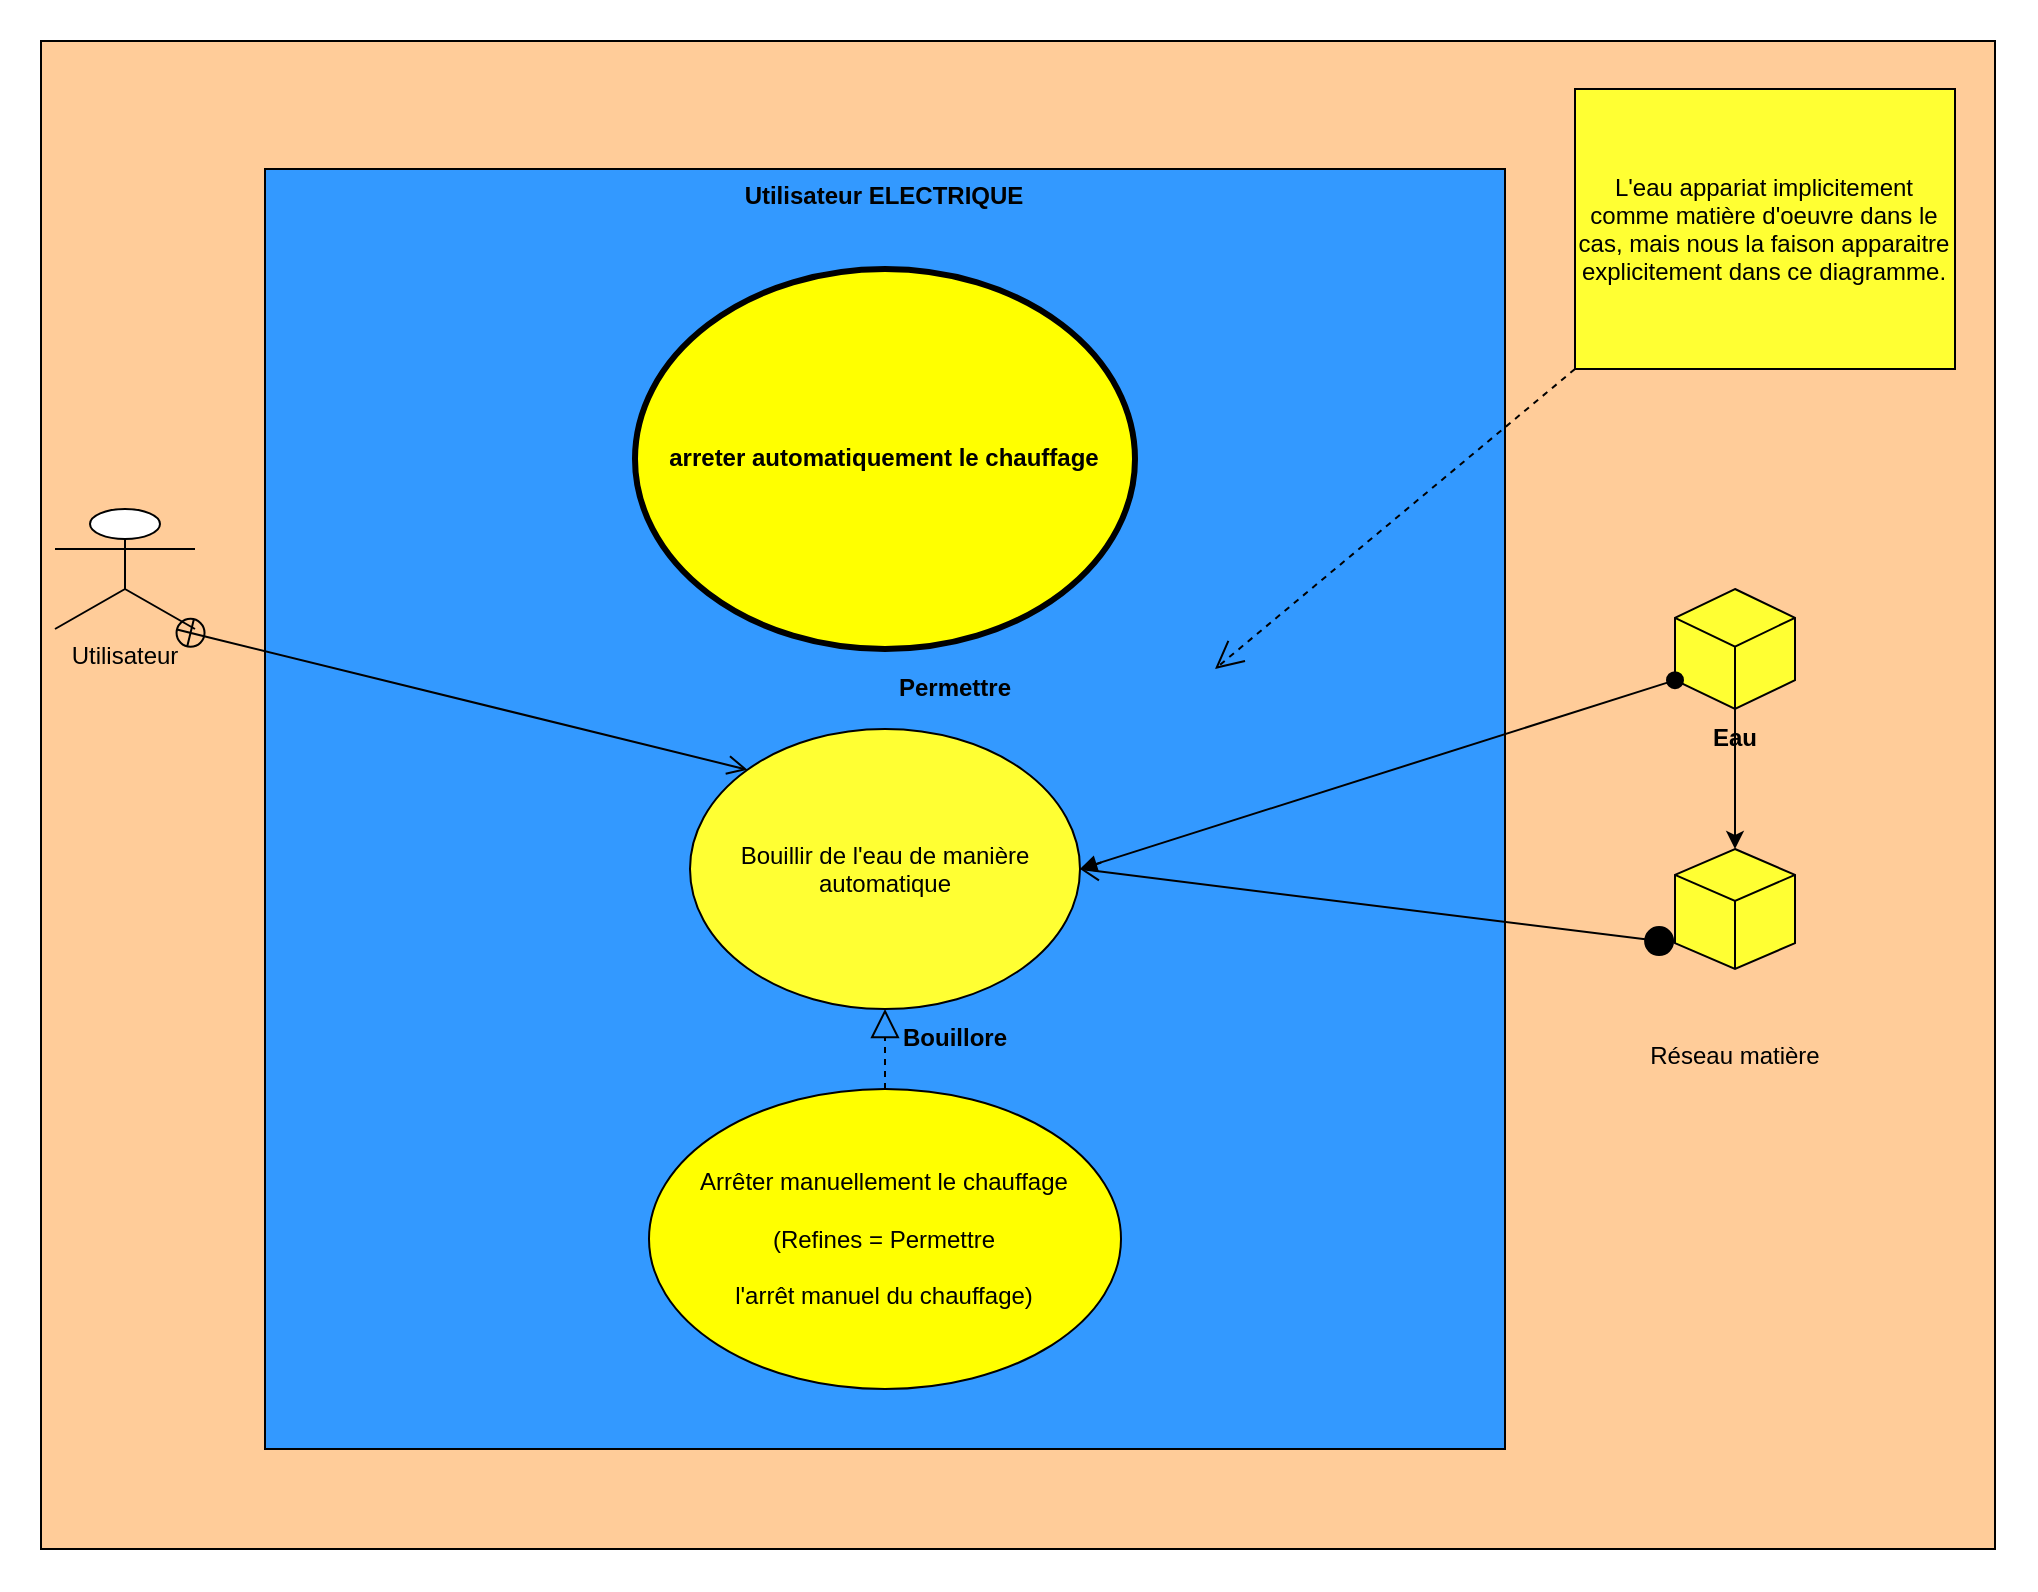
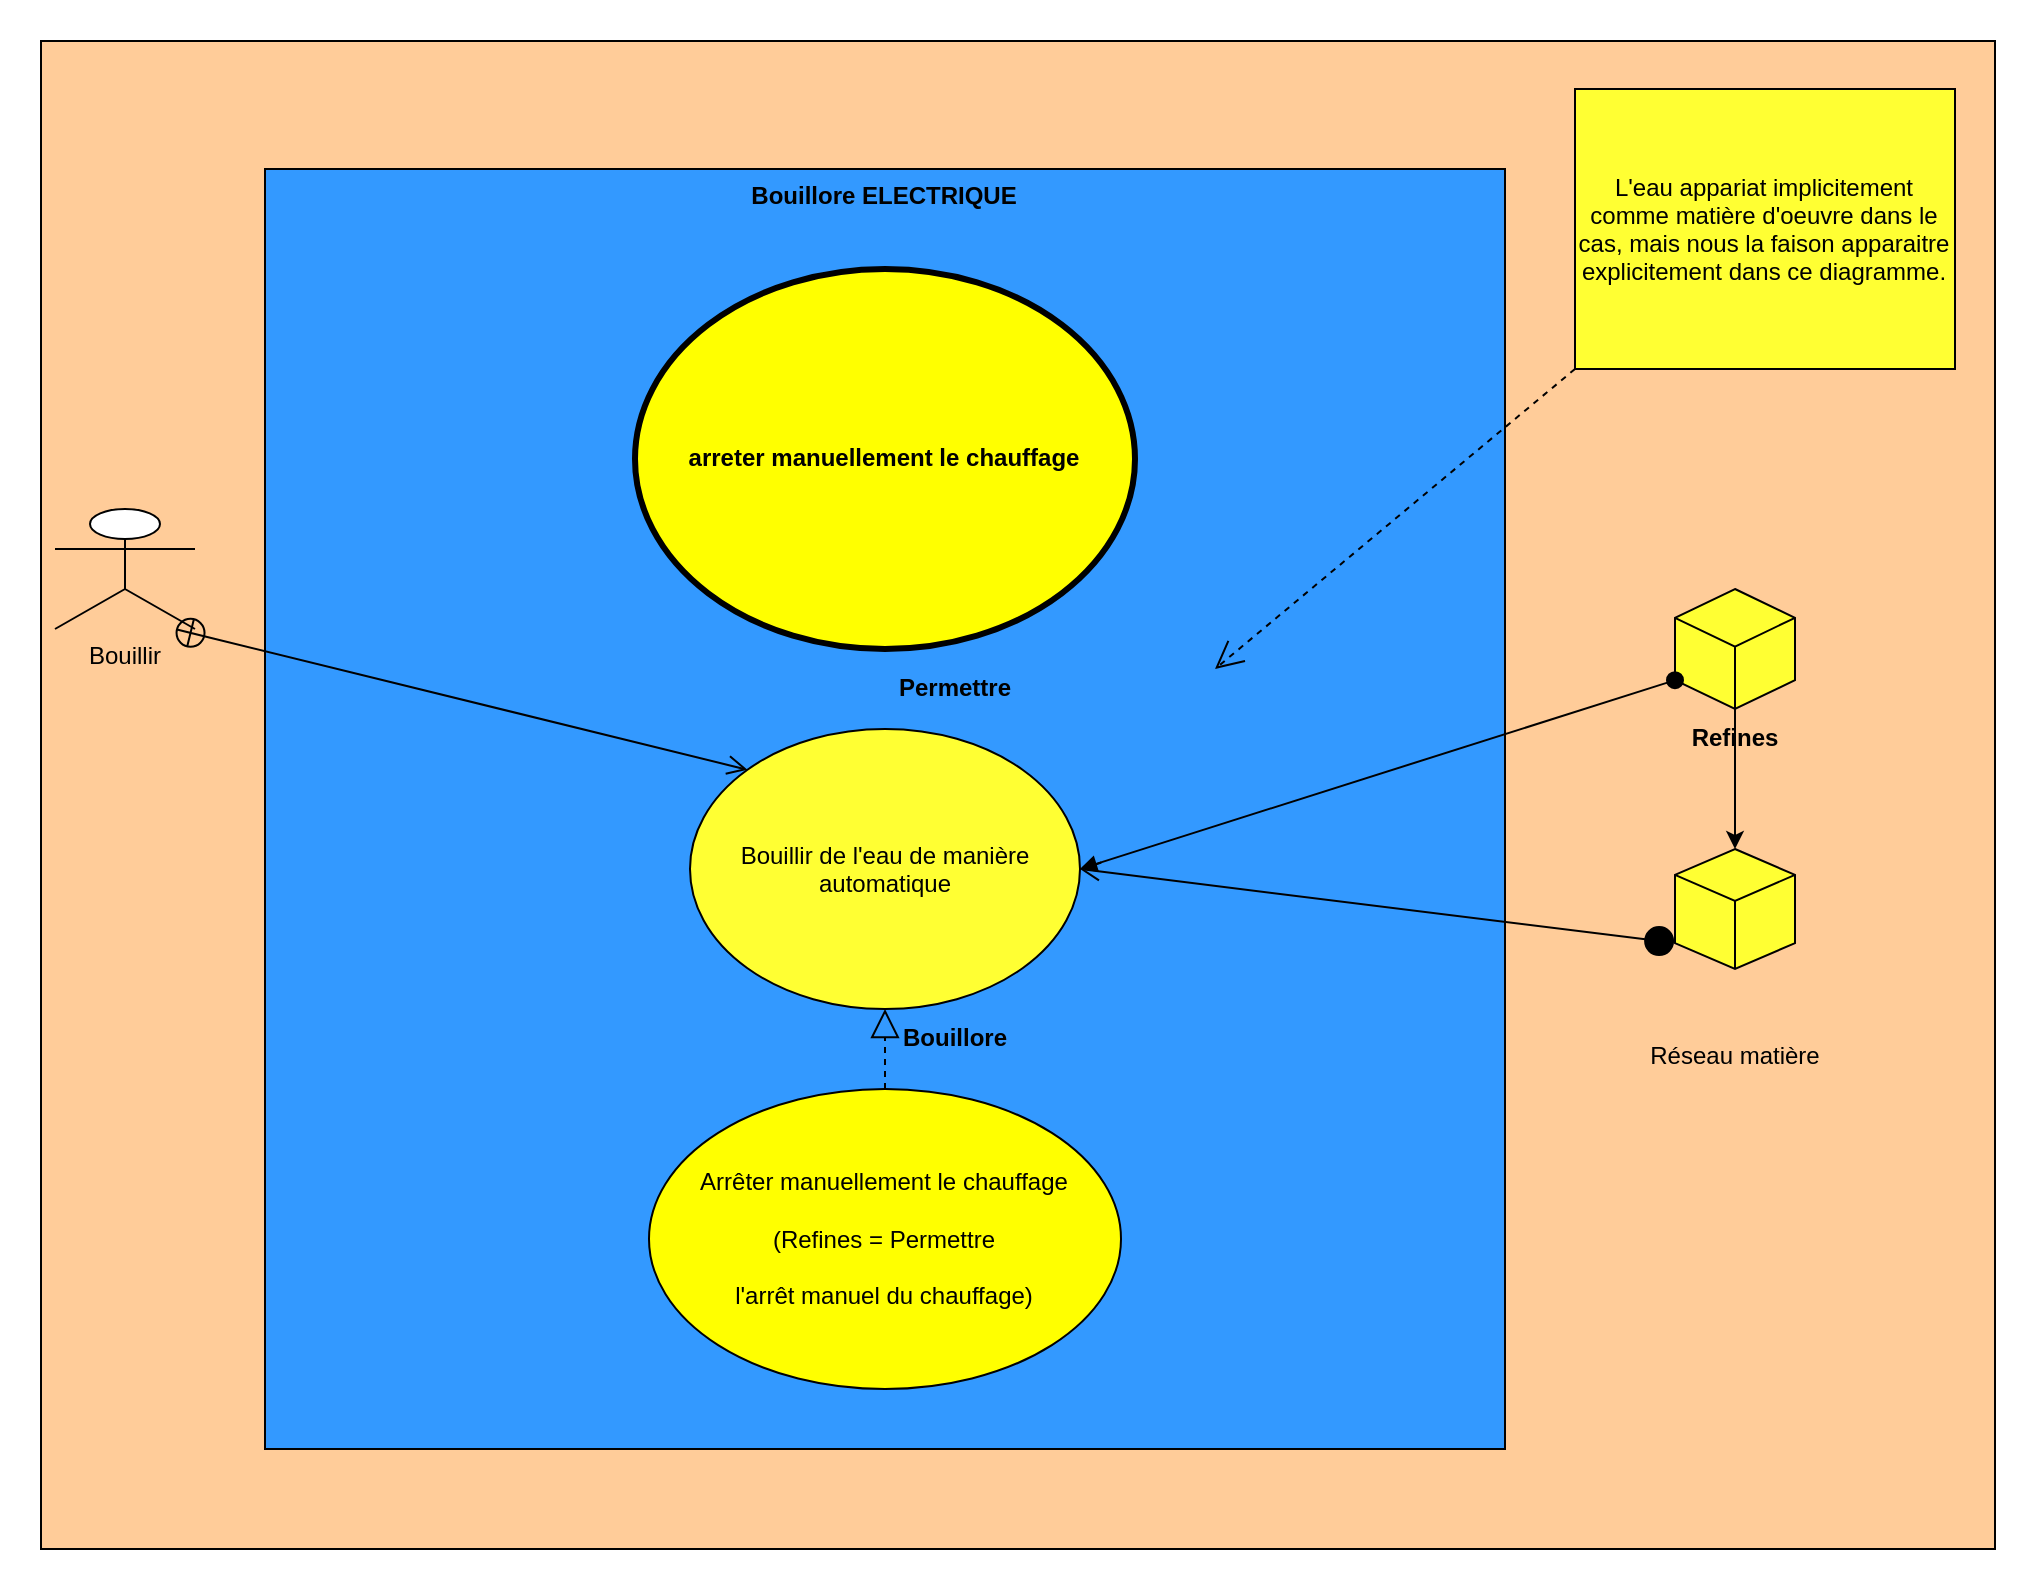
  <mxCell id="0" />
  <mxCell id="1" parent="0" />
  <mxCell id="2" value="" style="verticalLabelPosition=bottom;verticalAlign=top;html=1;shape=mxgraph.basic.rect;fillColor2=none;strokeWidth=1;size=20;indent=5;fillColor=#FFCC99;" vertex="1" parent="1"><mxGeometry x="20" y="20" width="977" height="754" as="geometry" /></mxCell>
- <mxCell id="3" value="Utilisateur ELECTRIQUE" style="shape=rect;html=1;verticalAlign=top;fontStyle=1;whiteSpace=wrap;align=center;fillColor=#3399FF;" parent="1" vertex="1"><mxGeometry x="132" y="84" width="620" height="640" as="geometry" /></mxCell>
- <mxCell id="4" value="arreter automatiquement le chauffage" style="shape=ellipse;html=1;strokeWidth=3;fontStyle=1;whiteSpace=wrap;align=center;perimeter=ellipsePerimeter;fillColor=#FFFF00;" parent="1" vertex="1"><mxGeometry x="317" y="134" width="250" height="190" as="geometry" /></mxCell>
+ <mxCell id="3" value="Bouillore ELECTRIQUE" style="shape=rect;html=1;verticalAlign=top;fontStyle=1;whiteSpace=wrap;align=center;fillColor=#3399FF;" parent="1" vertex="1"><mxGeometry x="132" y="84" width="620" height="640" as="geometry" /></mxCell>
+ <mxCell id="4" value="arreter manuellement le chauffage" style="shape=ellipse;html=1;strokeWidth=3;fontStyle=1;whiteSpace=wrap;align=center;perimeter=ellipsePerimeter;fillColor=#FFFF00;" parent="1" vertex="1"><mxGeometry x="317" y="134" width="250" height="190" as="geometry" /></mxCell>
  <mxCell id="5" value="&lt;p style=&quot;margin: 0px; font-style: normal; font-variant-caps: normal; font-stretch: normal; line-height: normal; font-size-adjust: none; font-kerning: auto; font-variant-alternates: normal; font-variant-ligatures: normal; font-variant-numeric: normal; font-variant-east-asian: normal; font-variant-position: normal; font-variant-emoji: normal; font-feature-settings: normal; font-optical-sizing: auto; font-variation-settings: normal;&quot;&gt;Bouillir de l'eau de manière automatique&lt;/p&gt;" style="ellipse;whiteSpace=wrap;html=1;fillColor=#ffff33;" parent="1" vertex="1"><mxGeometry x="344.5" y="364" width="195" height="140" as="geometry" /></mxCell>
  <mxCell id="6" value="&lt;p style=&quot;margin: 0px; font-style: normal; font-variant-caps: normal; font-stretch: normal; line-height: normal; font-size-adjust: none; font-kerning: auto; font-variant-alternates: normal; font-variant-ligatures: normal; font-variant-numeric: normal; font-variant-east-asian: normal; font-variant-position: normal; font-variant-emoji: normal; font-feature-settings: normal; font-optical-sizing: auto; font-variation-settings: normal;&quot;&gt;Arrêter manuellement le chauffage&lt;/p&gt;&lt;br/&gt;&lt;p style=&quot;margin: 0px; font-style: normal; font-variant-caps: normal; font-stretch: normal; line-height: normal; font-size-adjust: none; font-kerning: auto; font-variant-alternates: normal; font-variant-ligatures: normal; font-variant-numeric: normal; font-variant-east-asian: normal; font-variant-position: normal; font-variant-emoji: normal; font-feature-settings: normal; font-optical-sizing: auto; font-variation-settings: normal;&quot;&gt;(Refines = Permettre&lt;/p&gt;&lt;br/&gt;&lt;p style=&quot;margin: 0px; font-style: normal; font-variant-caps: normal; font-stretch: normal; line-height: normal; font-size-adjust: none; font-kerning: auto; font-variant-alternates: normal; font-variant-ligatures: normal; font-variant-numeric: normal; font-variant-east-asian: normal; font-variant-position: normal; font-variant-emoji: normal; font-feature-settings: normal; font-optical-sizing: auto; font-variation-settings: normal;&quot;&gt;l'arrêt manuel du chauffage)&lt;/p&gt;" style="ellipse;whiteSpace=wrap;html=1;fillColor=#FFFF00;" parent="1" vertex="1"><mxGeometry x="324" y="544" width="236" height="150" as="geometry" /></mxCell>
- <mxCell id="7" value="Utilisateur" style="shape=umlActor;verticalLabelPosition=bottom;verticalAlign=top;html=1;" parent="1" vertex="1"><mxGeometry x="27" y="254" width="70" height="60" as="geometry" /></mxCell>
+ <mxCell id="7" value="Bouillir" style="shape=umlActor;verticalLabelPosition=bottom;verticalAlign=top;html=1;" parent="1" vertex="1"><mxGeometry x="27" y="254" width="70" height="60" as="geometry" /></mxCell>
  <mxCell id="8" value="Permettre" style="text;align=center;fontStyle=1;verticalAlign=middle;spacingLeft=3;spacingRight=3;strokeColor=none;rotatable=0;points=[[0,0.5],[1,0.5]];portConstraint=eastwest;html=1;" parent="1" vertex="1"><mxGeometry x="437" y="314" width="80" height="60" as="geometry" /></mxCell>
  <mxCell id="9" value="Bouillore" style="text;align=center;fontStyle=1;verticalAlign=middle;spacingLeft=3;spacingRight=3;strokeColor=none;rotatable=0;points=[[0,0.5],[1,0.5]];portConstraint=eastwest;html=1;" parent="1" vertex="1"><mxGeometry x="422" y="479" width="110" height="80" as="geometry" /></mxCell>
  <mxCell id="10" value="" style="endArrow=block;dashed=1;endFill=0;endSize=12;html=1;rounded=0;exitX=0.5;exitY=0;exitDx=0;exitDy=0;entryX=0.5;entryY=1;entryDx=0;entryDy=0;" parent="1" source="6" target="5" edge="1"><mxGeometry width="160" relative="1" as="geometry"><mxPoint x="517" y="424" as="sourcePoint" /><mxPoint x="677" y="424" as="targetPoint" /></mxGeometry></mxCell>
  <mxCell id="11" value="&lt;p style=&quot;margin: 0px; font-style: normal; font-variant-caps: normal; font-stretch: normal; line-height: normal; font-size-adjust: none; font-kerning: auto; font-variant-alternates: normal; font-variant-ligatures: normal; font-variant-numeric: normal; font-variant-east-asian: normal; font-variant-position: normal; font-variant-emoji: normal; font-feature-settings: normal; font-optical-sizing: auto; font-variation-settings: normal;&quot;&gt;L'eau appariat implicitement comme matière d'oeuvre dans le cas, mais nous la faison apparaitre explicitement dans ce diagramme.&lt;/p&gt;" style="rounded=0;whiteSpace=wrap;html=1;fillColor=#FFFF33;" parent="1" vertex="1"><mxGeometry x="787" y="44" width="190" height="140" as="geometry" /></mxCell>
  <mxCell id="12" value="" style="edgeStyle=orthogonalEdgeStyle;rounded=0;orthogonalLoop=1;jettySize=auto;html=1;" edge="1" parent="1" source="13" target="14"><mxGeometry relative="1" as="geometry" /></mxCell>
  <mxCell id="13" value="" style="html=1;shape=mxgraph.basic.isocube;isoAngle=15;fillColor=#FFFF33;" parent="1" vertex="1"><mxGeometry x="837" y="294" width="60" height="60" as="geometry" /></mxCell>
  <mxCell id="14" value="" style="html=1;shape=mxgraph.basic.isocube;isoAngle=13.55;fillColor=#FFFF33;" parent="1" vertex="1"><mxGeometry x="837" y="424" width="60" height="60" as="geometry" /></mxCell>
  <mxCell id="15" value="" style="endArrow=open;endSize=12;dashed=1;html=1;rounded=0;exitX=0;exitY=1;exitDx=0;exitDy=0;" parent="1" source="11" edge="1"><mxGeometry width="160" relative="1" as="geometry"><mxPoint x="447" y="334" as="sourcePoint" /><mxPoint x="607" y="334" as="targetPoint" /></mxGeometry></mxCell>
  <mxCell id="16" value="" style="endArrow=open;startArrow=circlePlus;endFill=0;startFill=0;endSize=8;html=1;rounded=0;entryX=0;entryY=0;entryDx=0;entryDy=0;" parent="1" target="5" edge="1"><mxGeometry width="160" relative="1" as="geometry"><mxPoint x="87" y="314" as="sourcePoint" /><mxPoint x="287" y="304" as="targetPoint" /><Array as="points" /></mxGeometry></mxCell>
- <mxCell id="17" value="Eau" style="text;align=center;fontStyle=1;verticalAlign=middle;spacingLeft=3;spacingRight=3;strokeColor=none;rotatable=0;points=[[0,0.5],[1,0.5]];portConstraint=eastwest;html=1;" parent="1" vertex="1"><mxGeometry x="827" y="334" width="80" height="70" as="geometry" /></mxCell>
+ <mxCell id="17" value="Refines" style="text;align=center;fontStyle=1;verticalAlign=middle;spacingLeft=3;spacingRight=3;strokeColor=none;rotatable=0;points=[[0,0.5],[1,0.5]];portConstraint=eastwest;html=1;" parent="1" vertex="1"><mxGeometry x="827" y="334" width="80" height="70" as="geometry" /></mxCell>
  <mxCell id="18" value="&lt;p style=&quot;margin: 0px; font-style: normal; font-variant-caps: normal; font-weight: normal; font-stretch: normal; line-height: normal; font-size-adjust: none; font-kerning: auto; font-variant-alternates: normal; font-variant-ligatures: normal; font-variant-numeric: normal; font-variant-east-asian: normal; font-variant-position: normal; font-variant-emoji: normal; font-feature-settings: normal; font-optical-sizing: auto; font-variation-settings: normal;&quot;&gt;Réseau matière&lt;/p&gt;" style="text;align=center;fontStyle=1;verticalAlign=middle;spacingLeft=3;spacingRight=3;strokeColor=none;rotatable=0;points=[[0,0.5],[1,0.5]];portConstraint=eastwest;html=1;" parent="1" vertex="1"><mxGeometry x="742" y="504" width="250" height="46" as="geometry" /></mxCell>
  <mxCell id="19" value="" style="html=1;verticalAlign=bottom;startArrow=oval;startFill=1;endArrow=block;startSize=8;curved=0;rounded=0;entryX=1;entryY=0.5;entryDx=0;entryDy=0;exitX=0;exitY=0;exitDx=0;exitDy=45.595;exitPerimeter=0;" parent="1" source="13" target="5" edge="1"><mxGeometry width="60" relative="1" as="geometry"><mxPoint x="827" y="324" as="sourcePoint" /><mxPoint x="647" y="474" as="targetPoint" /></mxGeometry></mxCell>
  <mxCell id="20" value="" style="html=1;verticalAlign=bottom;startArrow=circle;startFill=1;endArrow=open;startSize=6;endSize=8;curved=0;rounded=0;exitX=0;exitY=0;exitDx=0;exitDy=47.033;exitPerimeter=0;entryX=1;entryY=0.5;entryDx=0;entryDy=0;" parent="1" source="14" target="5" edge="1"><mxGeometry width="80" relative="1" as="geometry"><mxPoint x="577" y="604" as="sourcePoint" /><mxPoint x="657" y="604" as="targetPoint" /></mxGeometry></mxCell>
